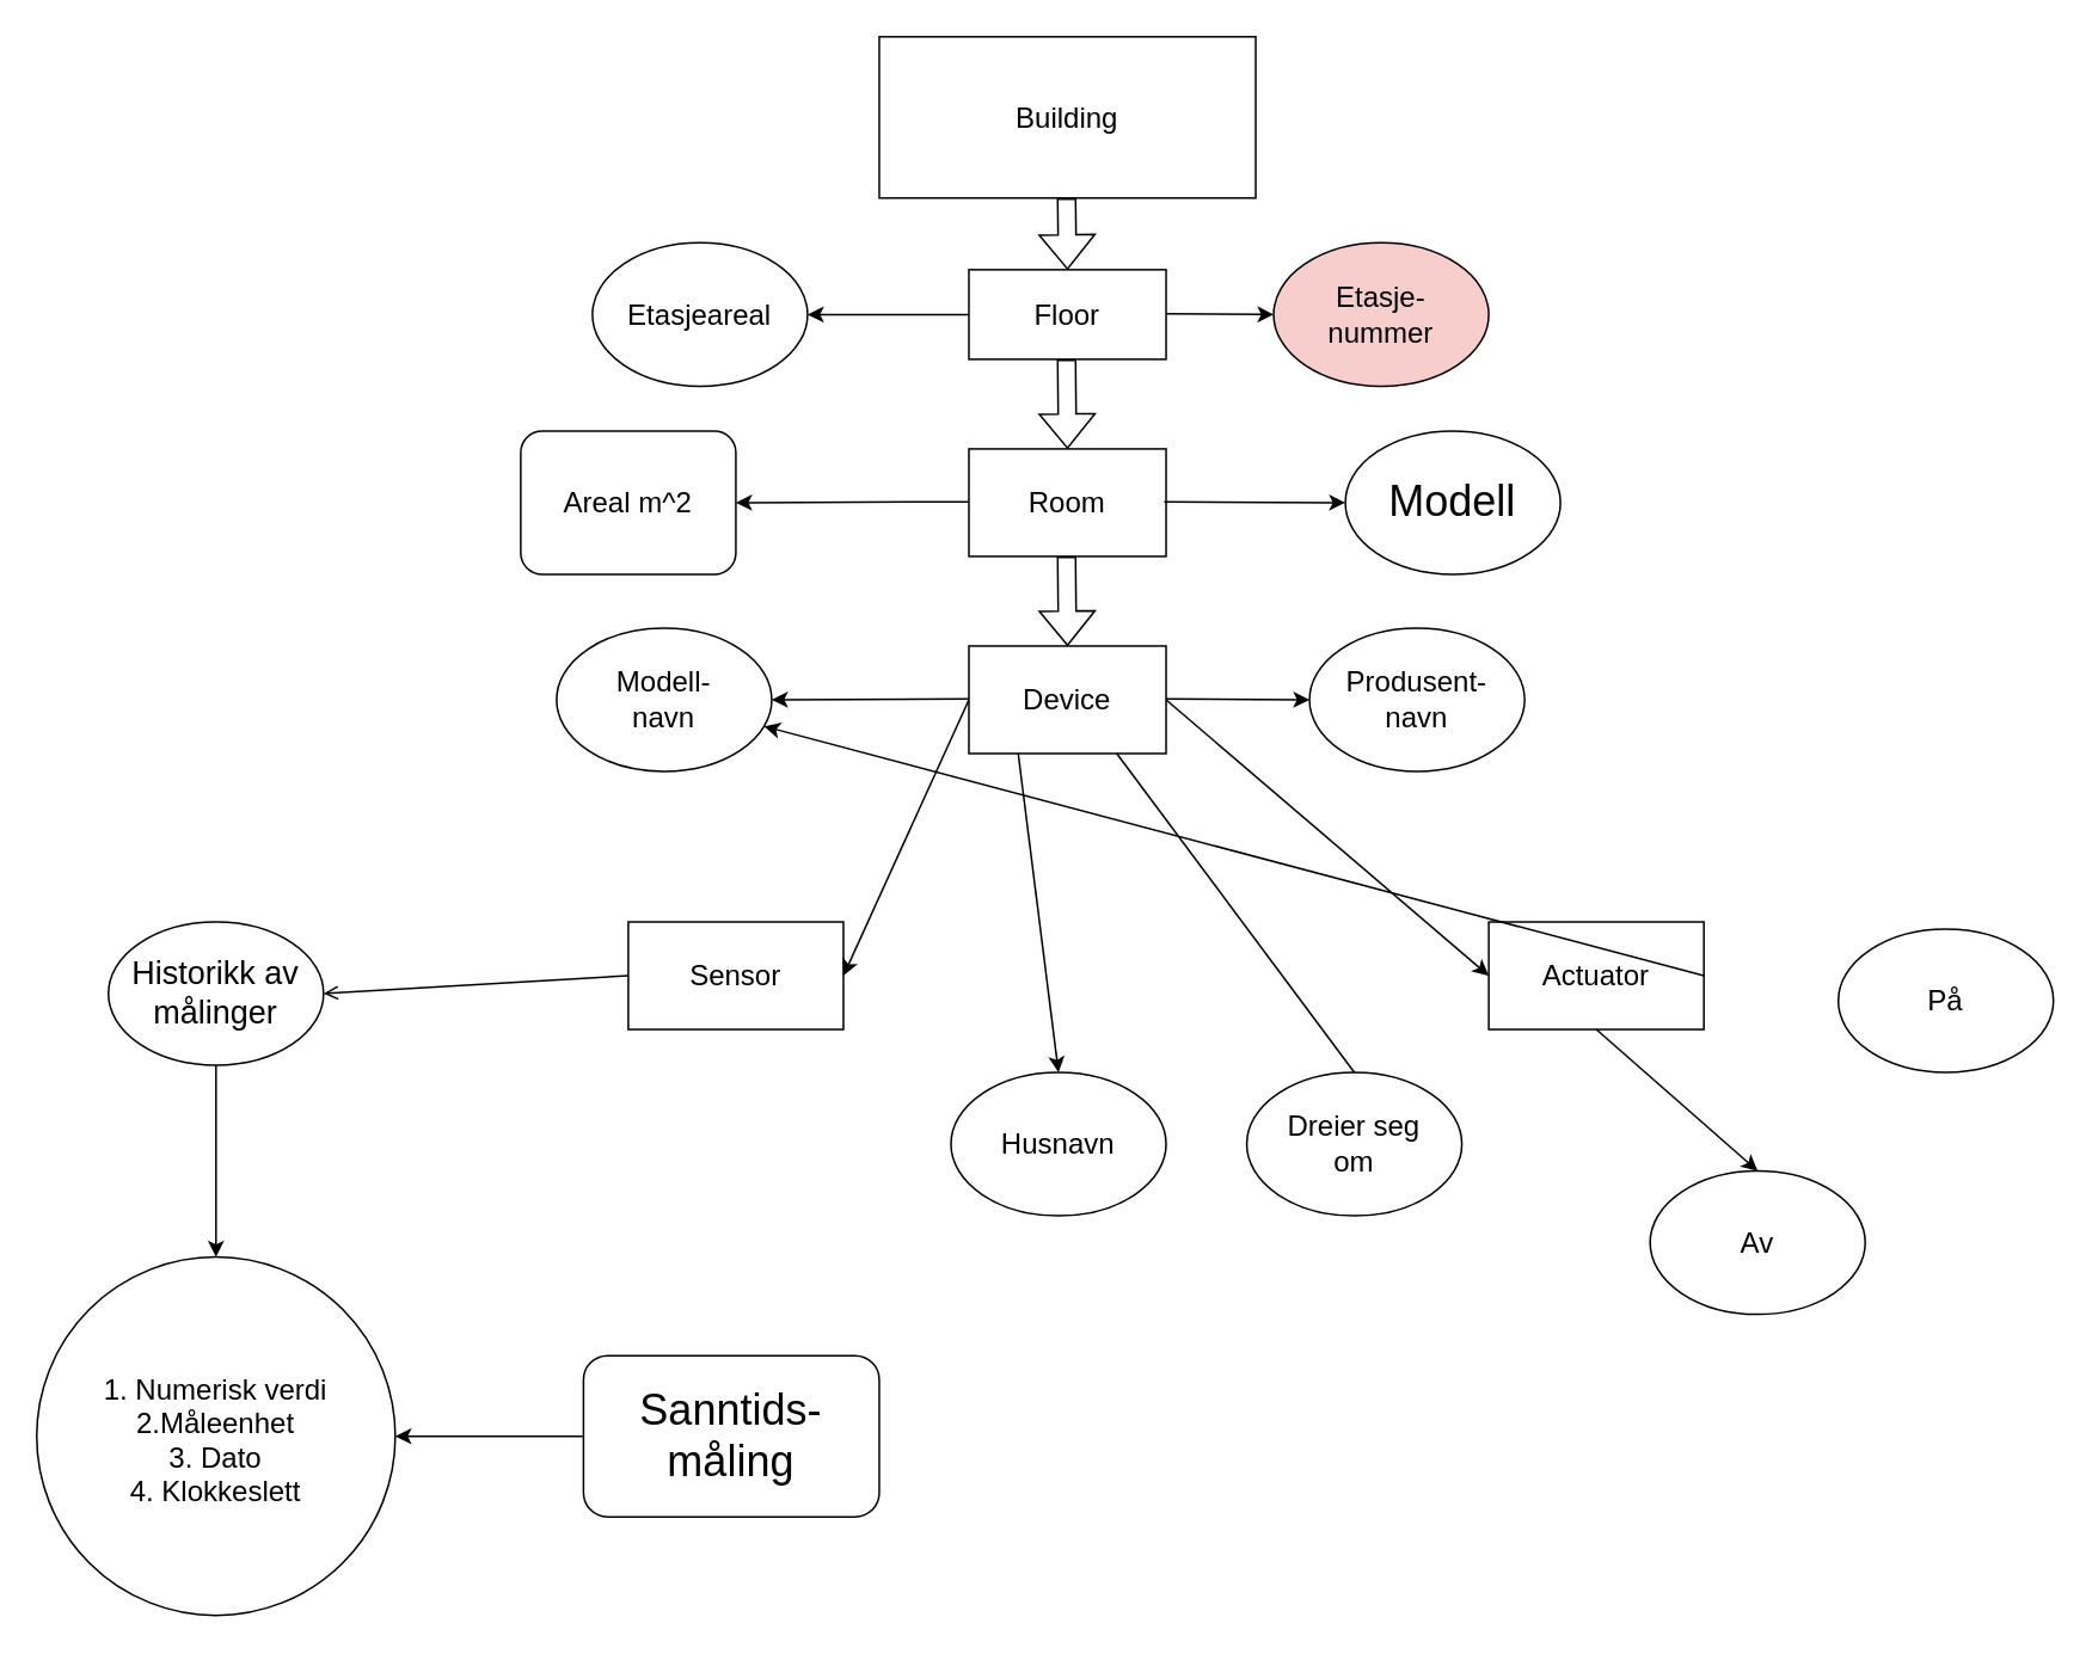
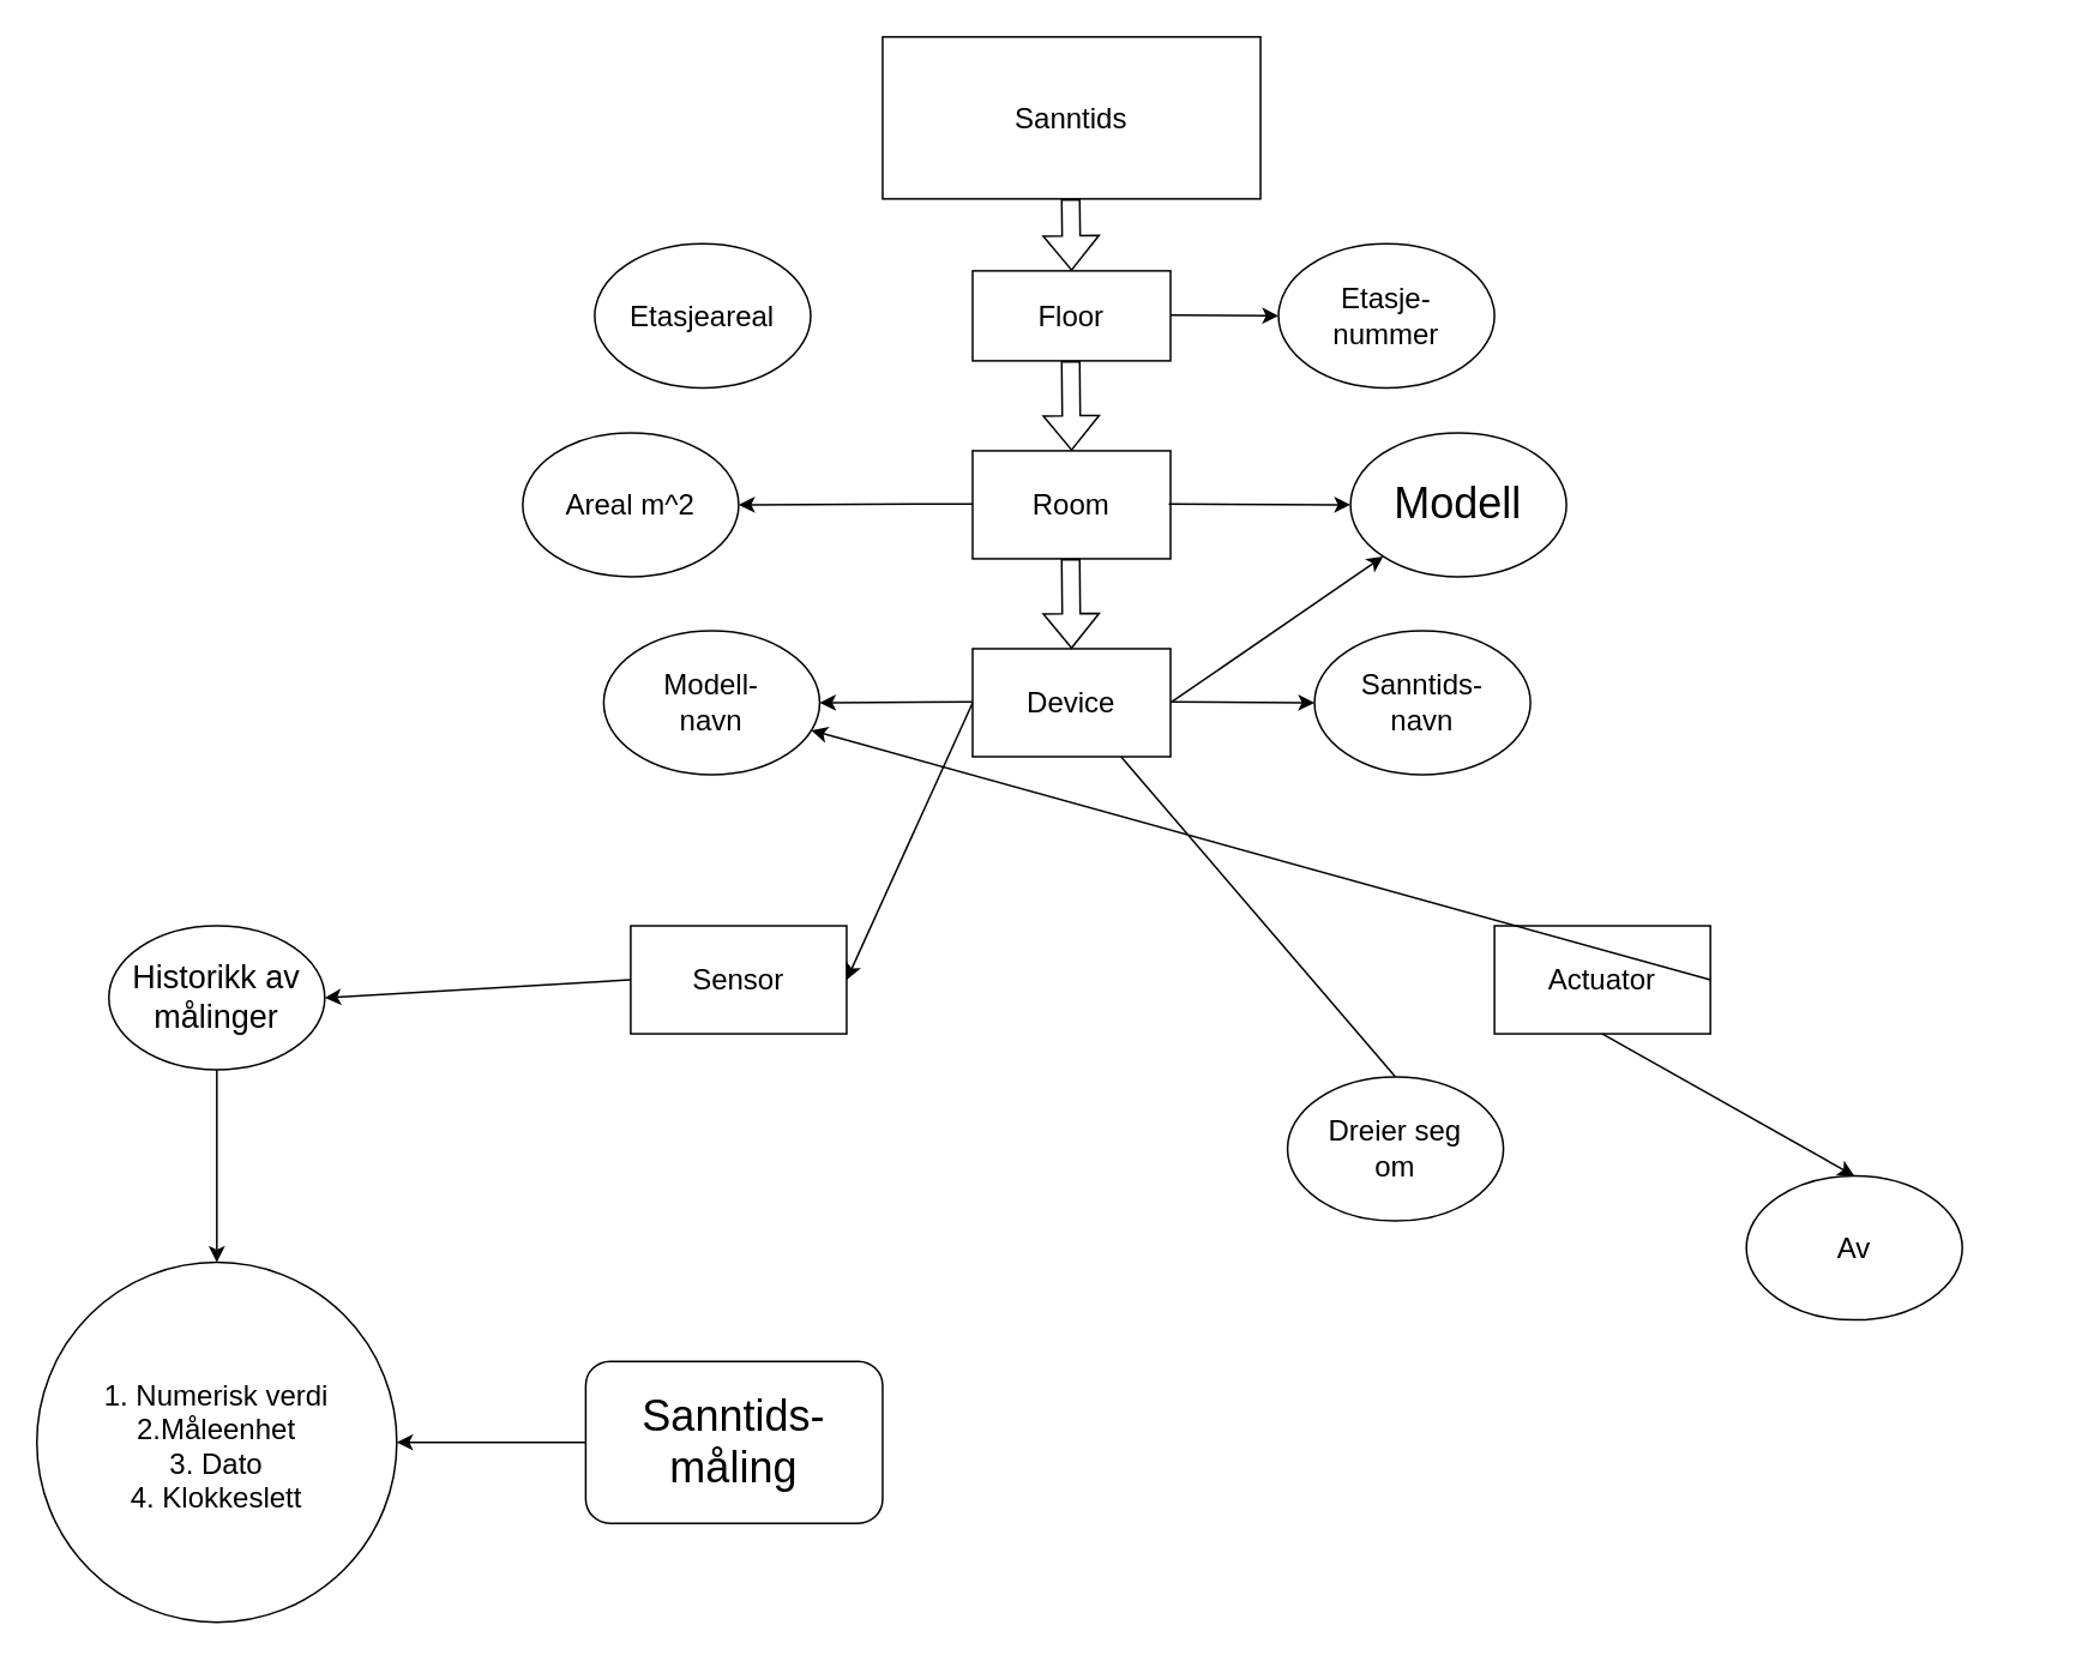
  <mxCell id="0" />
  <mxCell id="1" parent="0" />
- <mxCell id="2" value="&lt;font size=&quot;3&quot;&gt;Building&lt;/font&gt;" style="rounded=0;whiteSpace=wrap;html=1;" vertex="1" parent="1"><mxGeometry x="490" y="20" width="210" height="90" as="geometry" /></mxCell>
+ <mxCell id="2" value="&lt;font size=&quot;3&quot;&gt;Sanntids&lt;/font&gt;" style="rounded=0;whiteSpace=wrap;html=1;" vertex="1" parent="1"><mxGeometry x="490" y="20" width="210" height="90" as="geometry" /></mxCell>
  <mxCell id="3" value="&lt;font size=&quot;3&quot;&gt;Room&lt;/font&gt;" style="rounded=0;whiteSpace=wrap;html=1;" vertex="1" parent="1"><mxGeometry x="540" y="250" width="110" height="60" as="geometry" /></mxCell>
  <mxCell id="4" value="&lt;font size=&quot;3&quot;&gt;Floor&lt;/font&gt;" style="rounded=0;whiteSpace=wrap;html=1;" vertex="1" parent="1"><mxGeometry x="540" y="150" width="110" height="50" as="geometry" /></mxCell>
  <mxCell id="5" value="&lt;font size=&quot;3&quot;&gt;Sensor&lt;/font&gt;" style="rounded=0;whiteSpace=wrap;html=1;" vertex="1" parent="1"><mxGeometry x="350" y="514" width="120" height="60" as="geometry" /></mxCell>
  <mxCell id="6" value="&lt;font size=&quot;3&quot;&gt;Actuator&lt;/font&gt;" style="rounded=0;whiteSpace=wrap;html=1;" vertex="1" parent="1"><mxGeometry x="830" y="514" width="120" height="60" as="geometry" /></mxCell>
  <mxCell id="7" value="&lt;font size=&quot;3&quot;&gt;Etasjeareal&lt;/font&gt;" style="ellipse;whiteSpace=wrap;html=1;" vertex="1" parent="1"><mxGeometry x="330" y="135" width="120" height="80" as="geometry" /></mxCell>
- <mxCell id="8" value="&lt;font size=&quot;3&quot;&gt;Areal m^2&lt;/font&gt;" style="whiteSpace=wrap;html=1;rounded=1;" vertex="1" parent="1"><mxGeometry x="290" y="240" width="120" height="80" as="geometry" /></mxCell>
- <mxCell id="9" value="&lt;font size=&quot;3&quot;&gt;Etasje-&lt;/font&gt;&lt;div&gt;&lt;font size=&quot;3&quot;&gt;nummer&lt;/font&gt;&lt;/div&gt;" style="ellipse;whiteSpace=wrap;html=1;fillColor=#f8cecc;" vertex="1" parent="1"><mxGeometry x="710" y="135" width="120" height="80" as="geometry" /></mxCell>
+ <mxCell id="8" value="&lt;font size=&quot;3&quot;&gt;Areal m^2&lt;/font&gt;" style="ellipse;whiteSpace=wrap;html=1;" vertex="1" parent="1"><mxGeometry x="290" y="240" width="120" height="80" as="geometry" /></mxCell>
+ <mxCell id="9" value="&lt;font size=&quot;3&quot;&gt;Etasje-&lt;/font&gt;&lt;div&gt;&lt;font size=&quot;3&quot;&gt;nummer&lt;/font&gt;&lt;/div&gt;" style="ellipse;whiteSpace=wrap;html=1;" vertex="1" parent="1"><mxGeometry x="710" y="135" width="120" height="80" as="geometry" /></mxCell>
  <mxCell id="10" value="&lt;font style=&quot;font-size: 24px;&quot;&gt;Modell&lt;/font&gt;" style="ellipse;whiteSpace=wrap;html=1;" vertex="1" parent="1"><mxGeometry x="750" y="240" width="120" height="80" as="geometry" /></mxCell>
- <mxCell id="11" value="" style="endArrow=classic;html=1;rounded=0;entryX=1;entryY=0.5;entryDx=0;entryDy=0;exitX=0;exitY=0.5;exitDx=0;exitDy=0;" edge="1" parent="1" source="4" target="7"><mxGeometry width="50" height="50" relative="1" as="geometry"><mxPoint x="540" y="170" as="sourcePoint" /><mxPoint x="420" y="150" as="targetPoint" /></mxGeometry></mxCell>
  <mxCell id="12" value="" style="endArrow=classic;html=1;rounded=0;entryX=1;entryY=0.5;entryDx=0;entryDy=0;" edge="1" parent="1" target="8"><mxGeometry width="50" height="50" relative="1" as="geometry"><mxPoint x="540" y="279.5" as="sourcePoint" /><mxPoint x="500" y="279.5" as="targetPoint" /></mxGeometry></mxCell>
- <mxCell id="13" value="" style="endArrow=classic;html=1;rounded=0;exitX=1;exitY=0.5;exitDx=0;exitDy=0;entryX=0;entryY=0.5;entryDx=0;entryDy=0;" edge="1" parent="1" source="15" target="6"><mxGeometry width="50" height="50" relative="1" as="geometry"><mxPoint x="629.999" y="389.5" as="sourcePoint" /><mxPoint x="720" y="390" as="targetPoint" /></mxGeometry></mxCell>
+ <mxCell id="13" value="" style="endArrow=classic;html=1;rounded=0;exitX=1;exitY=0.5;exitDx=0;exitDy=0;" edge="1" parent="1" source="15" target="10"><mxGeometry width="50" height="50" relative="1" as="geometry"><mxPoint x="629.999" y="389.5" as="sourcePoint" /><mxPoint x="720" y="390" as="targetPoint" /></mxGeometry></mxCell>
  <mxCell id="14" value="" style="endArrow=classic;html=1;rounded=0;entryX=1;entryY=0.5;entryDx=0;entryDy=0;" edge="1" parent="1" target="5"><mxGeometry width="50" height="50" relative="1" as="geometry"><mxPoint x="540" y="390" as="sourcePoint" /><mxPoint x="450" y="370" as="targetPoint" /></mxGeometry></mxCell>
  <mxCell id="15" value="&lt;font size=&quot;3&quot;&gt;Device&lt;/font&gt;" style="rounded=0;whiteSpace=wrap;html=1;" vertex="1" parent="1"><mxGeometry x="540" y="360" width="110" height="60" as="geometry" /></mxCell>
  <mxCell id="16" value="" style="endArrow=classic;html=1;rounded=0;entryX=0;entryY=0.5;entryDx=0;entryDy=0;" edge="1" parent="1" target="10"><mxGeometry width="50" height="50" relative="1" as="geometry"><mxPoint x="649" y="279.5" as="sourcePoint" /><mxPoint x="740" y="279.5" as="targetPoint" /></mxGeometry></mxCell>
  <mxCell id="17" value="" style="endArrow=classic;html=1;rounded=0;entryX=0;entryY=0.5;entryDx=0;entryDy=0;" edge="1" parent="1" target="9"><mxGeometry width="50" height="50" relative="1" as="geometry"><mxPoint x="650" y="174.5" as="sourcePoint" /><mxPoint x="706" y="174.5" as="targetPoint" /></mxGeometry></mxCell>
- <mxCell id="18" value="&lt;font size=&quot;3&quot;&gt;Modell-&lt;/font&gt;&lt;div&gt;&lt;font size=&quot;3&quot;&gt;navn&lt;/font&gt;&lt;/div&gt;" style="ellipse;whiteSpace=wrap;html=1;" vertex="1" parent="1"><mxGeometry x="310" y="350" width="120" height="80" as="geometry" /></mxCell>
- <mxCell id="19" value="&lt;font size=&quot;3&quot;&gt;Produsent-&lt;/font&gt;&lt;div&gt;&lt;font size=&quot;3&quot;&gt;navn&lt;/font&gt;&lt;/div&gt;" style="ellipse;whiteSpace=wrap;html=1;" vertex="1" parent="1"><mxGeometry x="730" y="350" width="120" height="80" as="geometry" /></mxCell>
+ <mxCell id="18" value="&lt;font size=&quot;3&quot;&gt;Modell-&lt;/font&gt;&lt;div&gt;&lt;font size=&quot;3&quot;&gt;navn&lt;/font&gt;&lt;/div&gt;" style="ellipse;whiteSpace=wrap;html=1;" vertex="1" parent="1"><mxGeometry x="335" y="350" width="120" height="80" as="geometry" /></mxCell>
+ <mxCell id="19" value="&lt;font size=&quot;3&quot;&gt;Sanntids-&lt;/font&gt;&lt;div&gt;&lt;font size=&quot;3&quot;&gt;navn&lt;/font&gt;&lt;/div&gt;" style="ellipse;whiteSpace=wrap;html=1;" vertex="1" parent="1"><mxGeometry x="730" y="350" width="120" height="80" as="geometry" /></mxCell>
  <mxCell id="20" value="" style="endArrow=classic;html=1;rounded=0;entryX=1;entryY=0.5;entryDx=0;entryDy=0;" edge="1" parent="1" target="18"><mxGeometry width="50" height="50" relative="1" as="geometry"><mxPoint x="540" y="389.5" as="sourcePoint" /><mxPoint x="490" y="389.5" as="targetPoint" /></mxGeometry></mxCell>
  <mxCell id="21" value="" style="endArrow=classic;html=1;rounded=0;entryX=0;entryY=0.5;entryDx=0;entryDy=0;" edge="1" parent="1" target="19"><mxGeometry width="50" height="50" relative="1" as="geometry"><mxPoint x="650" y="389.5" as="sourcePoint" /><mxPoint x="690" y="389.5" as="targetPoint" /></mxGeometry></mxCell>
  <mxCell id="22" value="" style="shape=flexArrow;endArrow=classic;html=1;rounded=0;entryX=0.5;entryY=0;entryDx=0;entryDy=0;" edge="1" parent="1" target="4"><mxGeometry width="50" height="50" relative="1" as="geometry"><mxPoint x="594.5" y="110" as="sourcePoint" /><mxPoint x="595" y="155" as="targetPoint" /></mxGeometry></mxCell>
  <mxCell id="23" value="" style="shape=flexArrow;endArrow=classic;html=1;rounded=0;entryX=0.5;entryY=0;entryDx=0;entryDy=0;" edge="1" parent="1" target="3"><mxGeometry width="50" height="50" relative="1" as="geometry"><mxPoint x="594.5" y="200" as="sourcePoint" /><mxPoint x="594.5" y="240" as="targetPoint" /></mxGeometry></mxCell>
  <mxCell id="24" value="" style="shape=flexArrow;endArrow=classic;html=1;rounded=0;entryX=0.5;entryY=0;entryDx=0;entryDy=0;" edge="1" parent="1" target="15"><mxGeometry width="50" height="50" relative="1" as="geometry"><mxPoint x="594.5" y="310" as="sourcePoint" /><mxPoint x="595" y="365" as="targetPoint" /></mxGeometry></mxCell>
  <mxCell id="25" value="&lt;font style=&quot;font-size: 24px;&quot;&gt;Sanntids-&lt;/font&gt;&lt;div&gt;&lt;font style=&quot;font-size: 24px;&quot;&gt;måling&lt;/font&gt;&lt;/div&gt;" style="whiteSpace=wrap;html=1;rounded=1;" vertex="1" parent="1"><mxGeometry x="325" y="756" width="165" height="90" as="geometry" /></mxCell>
- <mxCell id="26" value="&lt;font size=&quot;3&quot;&gt;Av&lt;/font&gt;" style="ellipse;whiteSpace=wrap;html=1;" vertex="1" parent="1"><mxGeometry x="920" y="653" width="120" height="80" as="geometry" /></mxCell>
- <mxCell id="27" value="&lt;font size=&quot;3&quot;&gt;Husnavn&lt;/font&gt;" style="ellipse;whiteSpace=wrap;html=1;" vertex="1" parent="1"><mxGeometry x="530" y="598" width="120" height="80" as="geometry" /></mxCell>
- <mxCell id="28" value="&lt;font size=&quot;3&quot;&gt;Dreier seg&lt;/font&gt;&lt;div&gt;&lt;font size=&quot;3&quot;&gt;om&lt;/font&gt;&lt;/div&gt;" style="ellipse;whiteSpace=wrap;html=1;" vertex="1" parent="1"><mxGeometry x="695" y="598" width="120" height="80" as="geometry" /></mxCell>
- <mxCell id="29" value="" style="endArrow=classic;html=1;rounded=0;exitX=0.25;exitY=1;exitDx=0;exitDy=0;entryX=0.5;entryY=0;entryDx=0;entryDy=0;" edge="1" parent="1" source="15" target="27"><mxGeometry width="50" height="50" relative="1" as="geometry"><mxPoint x="440" y="673" as="sourcePoint" /><mxPoint x="440" y="758" as="targetPoint" /></mxGeometry></mxCell>
+ <mxCell id="26" value="&lt;font size=&quot;3&quot;&gt;Av&lt;/font&gt;" style="ellipse;whiteSpace=wrap;html=1;" vertex="1" parent="1"><mxGeometry x="970" y="653" width="120" height="80" as="geometry" /></mxCell>
+ <mxCell id="28" value="&lt;font size=&quot;3&quot;&gt;Dreier seg&lt;/font&gt;&lt;div&gt;&lt;font size=&quot;3&quot;&gt;om&lt;/font&gt;&lt;/div&gt;" style="ellipse;whiteSpace=wrap;html=1;" vertex="1" parent="1"><mxGeometry x="715" y="598" width="120" height="80" as="geometry" /></mxCell>
  <mxCell id="30" value="" style="endArrow=none;html=1;rounded=0;exitX=0.75;exitY=1;exitDx=0;exitDy=0;entryX=0.5;entryY=0;entryDx=0;entryDy=0;" edge="1" parent="1" source="15" target="28"><mxGeometry width="50" height="50" relative="1" as="geometry"><mxPoint x="440" y="673" as="sourcePoint" /><mxPoint x="425" y="818" as="targetPoint" /></mxGeometry></mxCell>
  <mxCell id="31" value="&lt;font style=&quot;font-size: 18px;&quot;&gt;Historikk av&lt;/font&gt;&lt;div&gt;&lt;font style=&quot;font-size: 18px;&quot;&gt;målinger&lt;/font&gt;&lt;/div&gt;" style="ellipse;whiteSpace=wrap;html=1;" vertex="1" parent="1"><mxGeometry x="60" y="514" width="120" height="80" as="geometry" /></mxCell>
- <mxCell id="32" value="&lt;font size=&quot;3&quot;&gt;På&lt;/font&gt;" style="ellipse;whiteSpace=wrap;html=1;" vertex="1" parent="1"><mxGeometry x="1025" y="518" width="120" height="80" as="geometry" /></mxCell>
  <mxCell id="33" value="" style="endArrow=classic;html=1;rounded=0;exitX=1;exitY=0.5;exitDx=0;exitDy=0;" edge="1" parent="1" source="6" target="18"><mxGeometry width="50" height="50" relative="1" as="geometry"><mxPoint x="770" y="673" as="sourcePoint" /><mxPoint x="820" y="623" as="targetPoint" /></mxGeometry></mxCell>
  <mxCell id="34" value="" style="endArrow=classic;html=1;rounded=0;entryX=0.5;entryY=0;entryDx=0;entryDy=0;exitX=0.5;exitY=1;exitDx=0;exitDy=0;" edge="1" parent="1" source="6" target="26"><mxGeometry width="50" height="50" relative="1" as="geometry"><mxPoint x="770" y="673" as="sourcePoint" /><mxPoint x="820" y="623" as="targetPoint" /></mxGeometry></mxCell>
- <mxCell id="35" value="" style="endArrow=open;html=1;rounded=0;entryX=1;entryY=0.5;entryDx=0;entryDy=0;exitX=0;exitY=0.5;exitDx=0;exitDy=0;" edge="1" parent="1" source="5" target="31"><mxGeometry width="50" height="50" relative="1" as="geometry"><mxPoint x="455" y="583" as="sourcePoint" /><mxPoint x="505" y="533" as="targetPoint" /></mxGeometry></mxCell>
+ <mxCell id="35" value="" style="endArrow=classic;html=1;rounded=0;entryX=1;entryY=0.5;entryDx=0;entryDy=0;exitX=0;exitY=0.5;exitDx=0;exitDy=0;" edge="1" parent="1" source="5" target="31"><mxGeometry width="50" height="50" relative="1" as="geometry"><mxPoint x="455" y="583" as="sourcePoint" /><mxPoint x="505" y="533" as="targetPoint" /></mxGeometry></mxCell>
  <mxCell id="36" value="&lt;div&gt;&lt;font size=&quot;3&quot;&gt;&lt;br&gt;&lt;/font&gt;&lt;/div&gt;&lt;font size=&quot;3&quot;&gt;1. Numerisk verdi&lt;/font&gt;&lt;div&gt;&lt;font size=&quot;3&quot;&gt;2.Måleenhet&lt;/font&gt;&lt;div&gt;&lt;font size=&quot;3&quot;&gt;3. Dato&lt;/font&gt;&lt;/div&gt;&lt;div&gt;&lt;font size=&quot;3&quot;&gt;4&lt;/font&gt;&lt;span style=&quot;font-size: medium; background-color: transparent; color: light-dark(rgb(0, 0, 0), rgb(255, 255, 255));&quot;&gt;. Klokkeslett&lt;/span&gt;&lt;/div&gt;&lt;div&gt;&lt;br&gt;&lt;/div&gt;&lt;/div&gt;" style="ellipse;whiteSpace=wrap;html=1;aspect=fixed;" vertex="1" parent="1"><mxGeometry x="20" y="701" width="200" height="200" as="geometry" /></mxCell>
  <mxCell id="37" value="" style="endArrow=classic;html=1;rounded=0;entryX=1;entryY=0.5;entryDx=0;entryDy=0;exitX=0;exitY=0.5;exitDx=0;exitDy=0;" edge="1" parent="1" source="25" target="36"><mxGeometry width="50" height="50" relative="1" as="geometry"><mxPoint x="530" y="796" as="sourcePoint" /><mxPoint x="580" y="746" as="targetPoint" /></mxGeometry></mxCell>
  <mxCell id="38" value="" style="endArrow=classic;html=1;rounded=0;entryX=0.5;entryY=0;entryDx=0;entryDy=0;exitX=0.5;exitY=1;exitDx=0;exitDy=0;" edge="1" parent="1" source="31" target="36"><mxGeometry width="50" height="50" relative="1" as="geometry"><mxPoint x="530" y="796" as="sourcePoint" /><mxPoint x="580" y="746" as="targetPoint" /></mxGeometry></mxCell>
